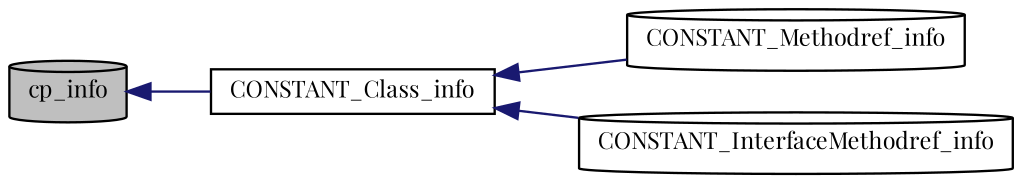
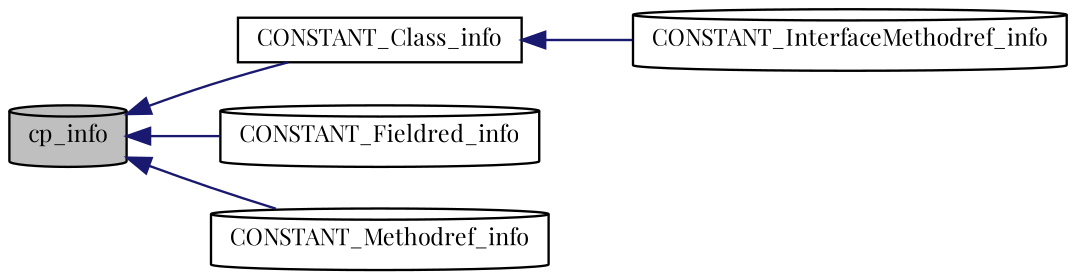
  digraph {
    fontname="Playfair Display"
    rankdir=LR
    node [color=black fillcolor=white fontname="Playfair Display" fontsize=10 shape=cylinder style=filled]
    edge [color=midnightblue dir=back fontname="Playfair Display" fontsize=10 labelfontname=Helvetica labelfontsize=10 style=solid]
    n1 [fillcolor=grey75 fontcolor=black height=0.2 label=cp_info width=0.4]
    n2 [height=0.2 label=CONSTANT_Class_info shape=box width=0.4]
+   n3 [height=0.2 label=CONSTANT_Fieldred_info width=0.4]
    n4 [height=0.2 label=CONSTANT_Methodref_info width=0.4]
    n5 [height=0.2 label=CONSTANT_InterfaceMethodref_info width=0.4]
    n1 -> n2
-   n2 -> n4
+   n1 -> n3
+   n1 -> n4
    n2 -> n5
  }
